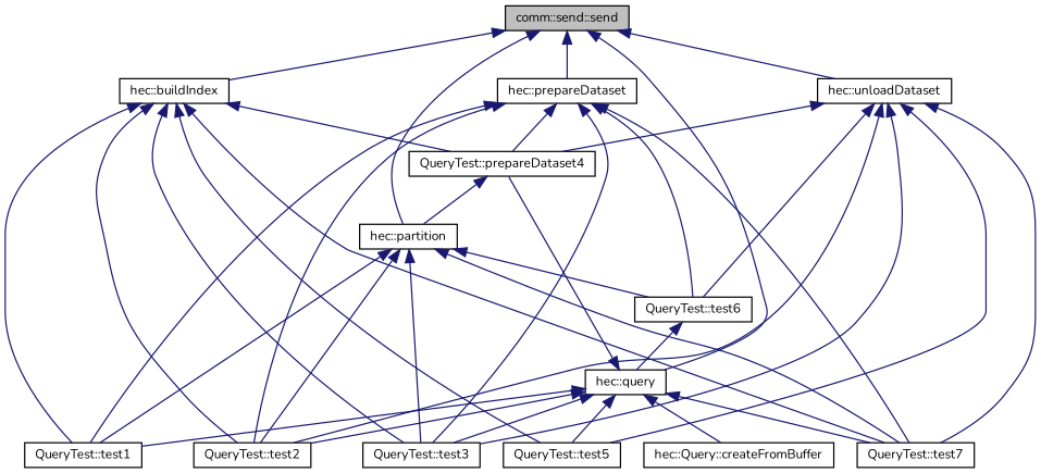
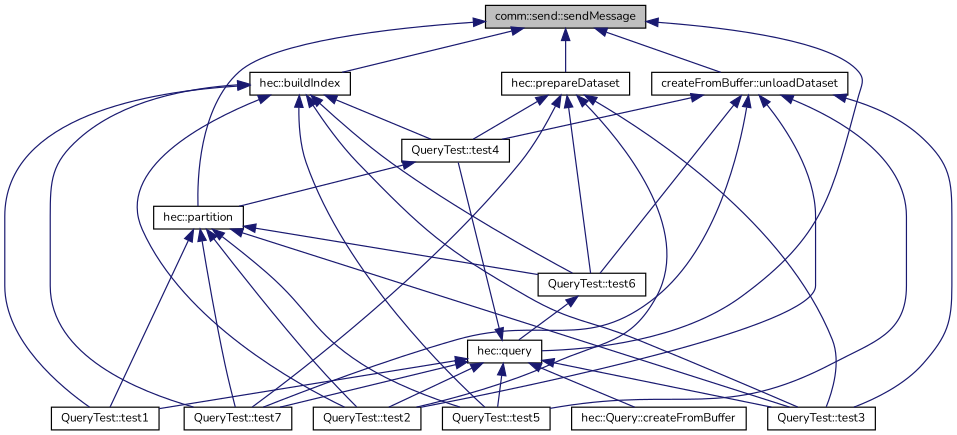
  digraph {
    fontname=Nunito
    rankdir=TB
    node [color=black fontname=Nunito fontsize=10 shape=record]
    edge [color=midnightblue dir=back fontname=Nunito fontsize=10 labelfontname=Helvetica labelfontsize=10 style=solid]
-   n1 [fillcolor=grey75 fontcolor=black height=0.2 label="comm::send::send" style=filled width=0.4]
+   n1 [fillcolor=grey75 fontcolor=black height=0.2 label="comm::send::sendMessage" style=filled width=0.4]
    n2 [height=0.2 label="hec::buildIndex" width=0.4]
    n3 [height=0.2 label="hec::partition" width=0.4]
    n4 [height=0.2 label="hec::prepareDataset" width=0.4]
    n5 [height=0.2 label="hec::query" width=0.4]
-   n6 [height=0.2 label="hec::unloadDataset" width=0.4]
+   n6 [height=0.2 label="createFromBuffer::unloadDataset" width=0.4]
    n7 [height=0.2 label="QueryTest::test1" width=0.4]
    n8 [height=0.2 label="QueryTest::test2" width=0.4]
    n9 [height=0.2 label="QueryTest::test3" width=0.4]
-   n10 [height=0.2 label="QueryTest::prepareDataset4" width=0.4]
+   n10 [height=0.2 label="QueryTest::test4" width=0.4]
    n11 [height=0.2 label="QueryTest::test5" width=0.4]
    n12 [height=0.2 label="QueryTest::test6" width=0.4]
    n13 [height=0.2 label="QueryTest::test7" width=0.4]
    n14 [height=0.2 label="hec::Query::createFromBuffer" width=0.4]
    n1 -> n2
    n1 -> n3
    n1 -> n4
    n1 -> n5
    n1 -> n6
    n2 -> n7
    n2 -> n8
    n2 -> n9
    n2 -> n10
    n2 -> n11
+   n2 -> n12
    n2 -> n13
    n3 -> n7
    n3 -> n8
    n3 -> n9
+   n3 -> n11
    n3 -> n12
    n3 -> n13
-   n4 -> n7
    n4 -> n8
    n4 -> n9
    n4 -> n10
    n4 -> n12
    n4 -> n13
    n5 -> n7
    n5 -> n8
    n5 -> n9
    n5 -> n10
    n5 -> n11
    n5 -> n13
    n5 -> n14
    n6 -> n8
    n6 -> n9
    n6 -> n10
    n6 -> n11
    n6 -> n12
    n6 -> n13
    n10 -> n3
    n12 -> n5
  }
